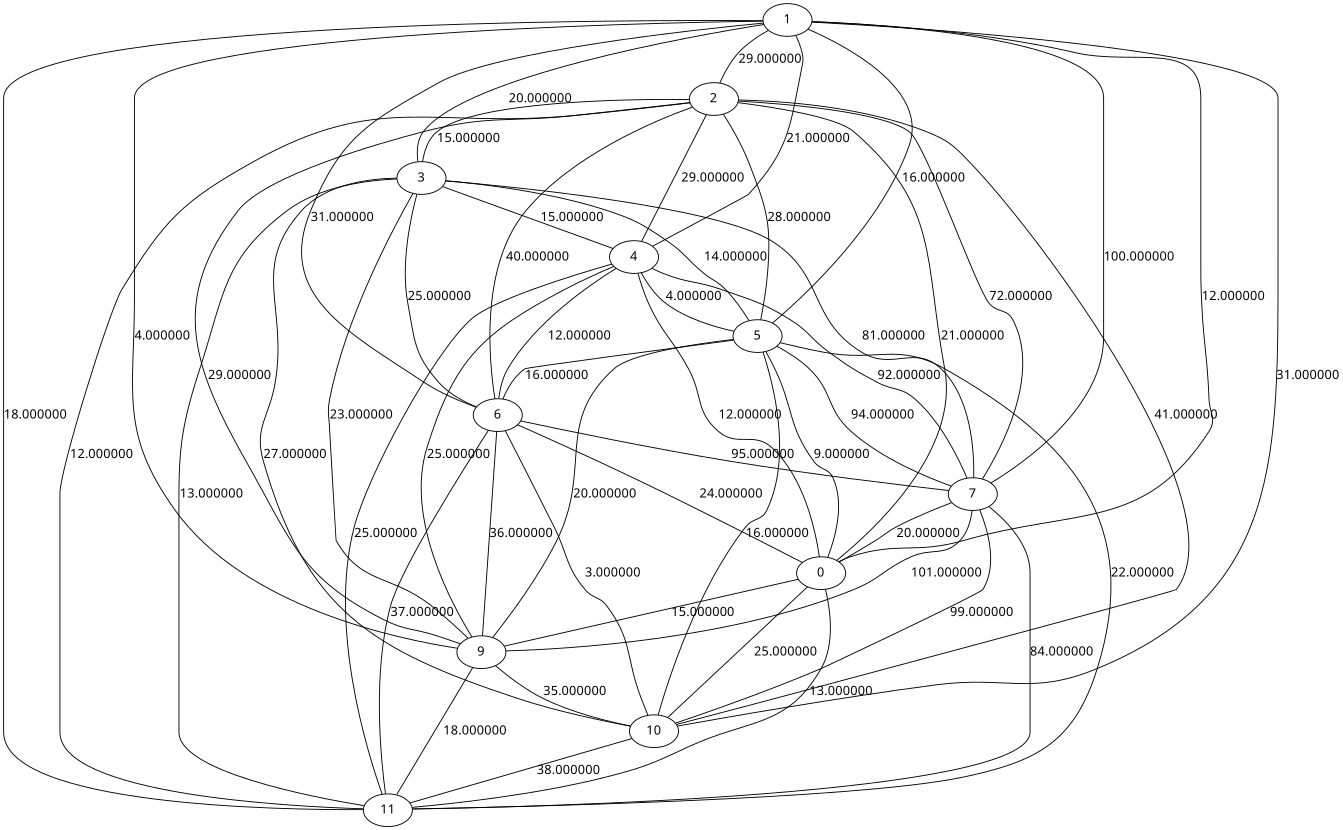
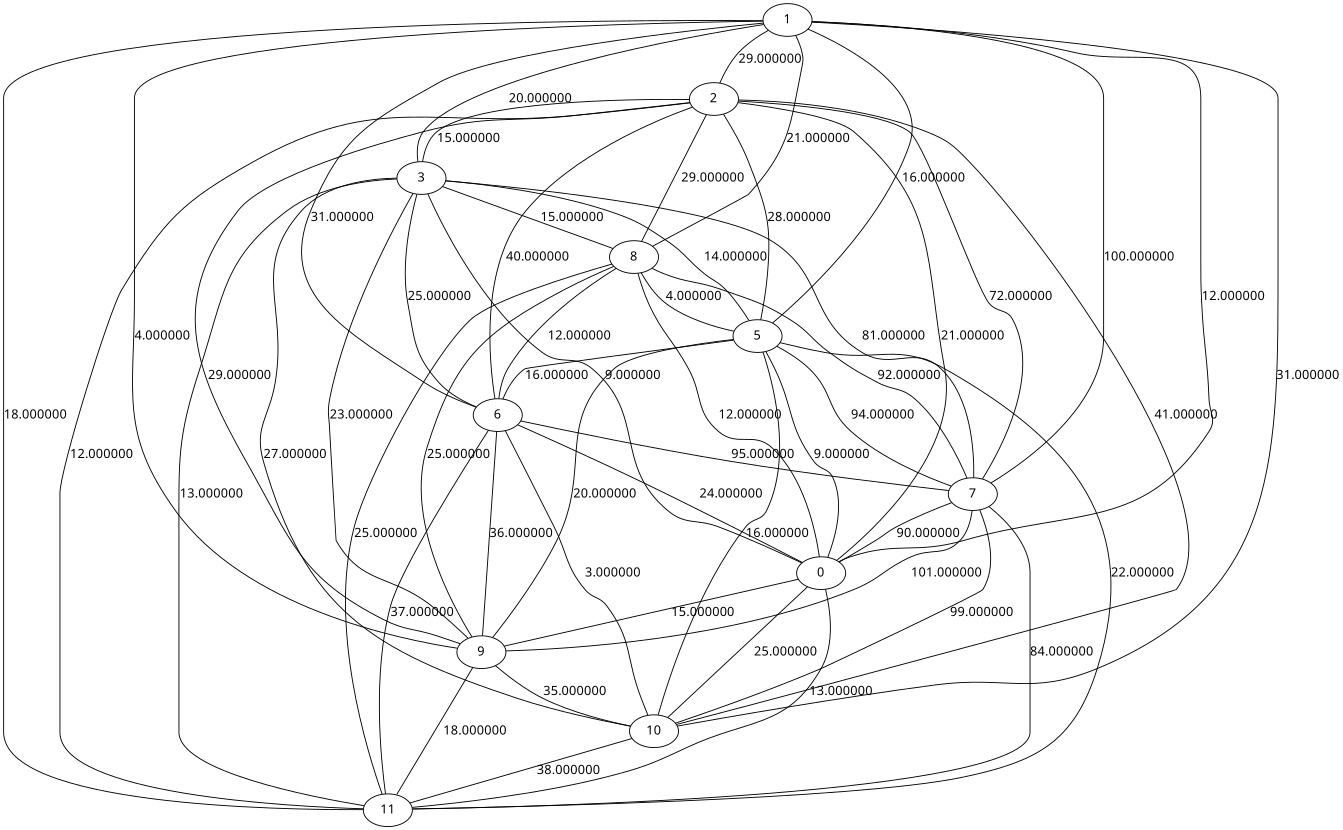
  graph {
    fontname="Noto Sans"
    node [fontname="Noto Sans"]
    edge [fontname="Noto Sans"]
    1
    2
    3
-   4
+   4 [label=8]
    5
    6
    7
    n8 [label=0]
    9
    10
    11
    1 -- 2 [label=29.000000]
    1 -- 3 [label=20.000000]
    1 -- 4 [label=21.000000]
    1 -- 5 [label=16.000000]
    1 -- 6 [label=31.000000]
    1 -- 7 [label=100.000000]
    1 -- n8 [label=12.000000]
    1 -- 9 [label=4.000000]
    1 -- 10 [label=31.000000]
    1 -- 11 [label=18.000000]
    2 -- 3 [label=15.000000]
    2 -- 4 [label=29.000000]
    2 -- 5 [label=28.000000]
    2 -- 6 [label=40.000000]
    2 -- 7 [label=72.000000]
    2 -- n8 [label=21.000000]
    2 -- 9 [label=29.000000]
    2 -- 10 [label=41.000000]
    2 -- 11 [label=12.000000]
    3 -- 4 [label=15.000000]
    3 -- 5 [label=14.000000]
    3 -- 6 [label=25.000000]
    3 -- 7 [label=81.000000]
+   3 -- n8 [label=9.000000]
    3 -- 9 [label=23.000000]
    3 -- 10 [label=27.000000]
    3 -- 11 [label=13.000000]
    4 -- 5 [label=4.000000]
    4 -- 6 [label=12.000000]
    4 -- 7 [label=92.000000]
    4 -- n8 [label=12.000000]
    4 -- 9 [label=25.000000]
    4 -- 11 [label=25.000000]
    5 -- 6 [label=16.000000]
    5 -- 7 [label=94.000000]
    5 -- n8 [label=9.000000]
    5 -- 9 [label=20.000000]
    5 -- 10 [label=16.000000]
    5 -- 11 [label=22.000000]
    6 -- 7 [label=95.000000]
    6 -- n8 [label=24.000000]
    6 -- 9 [label=36.000000]
    6 -- 10 [label=3.000000]
    6 -- 11 [label=37.000000]
-   7 -- n8 [label=20.000000]
+   7 -- n8 [label=90.000000]
    7 -- 9 [label=101.000000]
    7 -- 10 [label=99.000000]
    7 -- 11 [label=84.000000]
    n8 -- 9 [label=15.000000]
    n8 -- 10 [label=25.000000]
    n8 -- 11 [label=13.000000]
    9 -- 10 [label=35.000000]
    9 -- 11 [label=18.000000]
    10 -- 11 [label=38.000000]
  }
